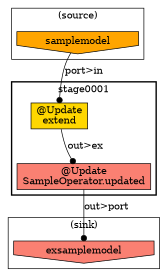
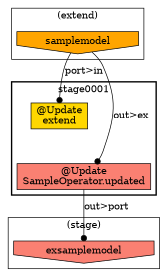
  digraph {
    node [fillcolor=salmon shape=invhouse style=filled]
    edge [arrowhead=dot style=solid]
    n1 [fillcolor=orange label=samplemodel]
    n2 [fillcolor=gold label="@Update\nextend" shape=box]
    n3 [label="@Update\nSampleOperator.updated" shape=box]
    n4 [label=exsamplemodel]
    subgraph cluster_1 {
-     label="(source)"
+     label="(extend)"
      n1
    }
    subgraph cluster_2 {
      label=stage0001
      style=bold
      n2
      n3
    }
    subgraph cluster_3 {
-     label="(sink)"
+     label="(stage)"
      n4
    }
    n1 -> n2 [label="port>in"]
-   n2 -> n3 [label="out>ex"]
+   n1 -> n3 [label="out>ex"]
    n3 -> n4 [label="out>port"]
  }
